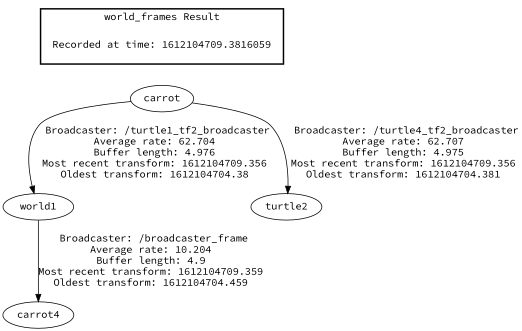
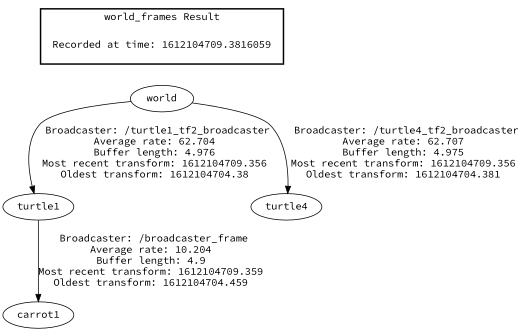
  digraph {
    fontname="Source Code Pro"
    node [fontname="Source Code Pro"]
    edge [fontname="Source Code Pro"]
    "Recorded at time: 1612104709.3816059" [shape=plaintext]
-   world [label=carrot]
-   turtle1 [label=world1]
-   turtle4 [label=turtle2]
-   carrot1 [label=carrot4]
+   world
+   turtle1
+   turtle4
+   carrot1
    subgraph cluster_1 {
      color=black
      label="world_frames Result"
      style=bold
      "Recorded at time: 1612104709.3816059"
    }
    "Recorded at time: 1612104709.3816059" -> world [style=invis]
    world -> turtle1 [label=" Broadcaster: /turtle1_tf2_broadcaster\nAverage rate: 62.704\nBuffer length: 4.976\nMost recent transform: 1612104709.356\nOldest transform: 1612104704.38\n"]
    world -> turtle4 [label=" Broadcaster: /turtle4_tf2_broadcaster\nAverage rate: 62.707\nBuffer length: 4.975\nMost recent transform: 1612104709.356\nOldest transform: 1612104704.381\n"]
    turtle1 -> carrot1 [label=" Broadcaster: /broadcaster_frame\nAverage rate: 10.204\nBuffer length: 4.9\nMost recent transform: 1612104709.359\nOldest transform: 1612104704.459\n"]
  }
